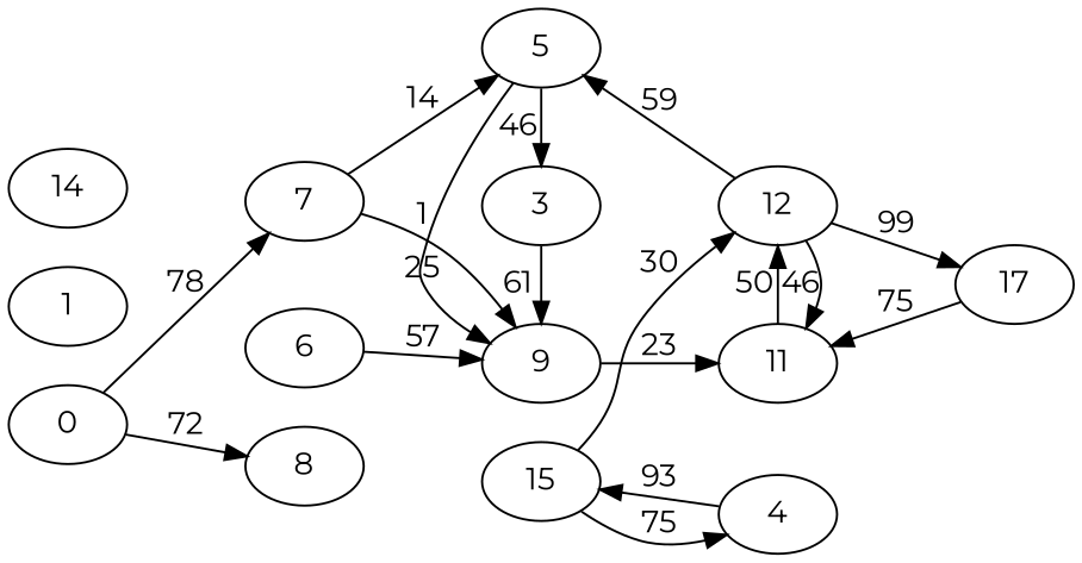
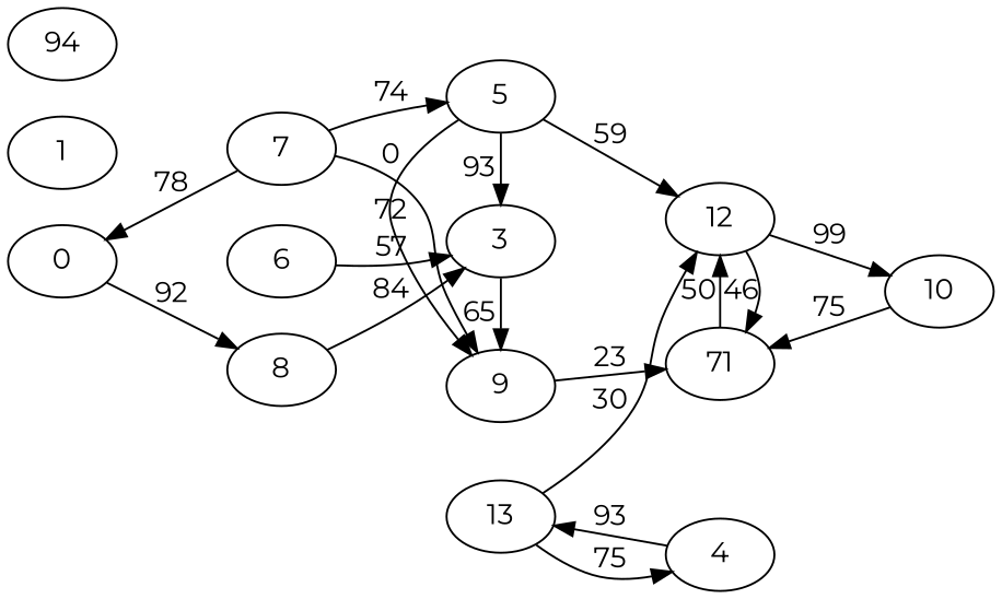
  digraph {
    fontname=Montserrat
    rankdir=LR
    ranksep=equally
    node [fontname=Montserrat]
    edge [fontname=Montserrat]
    0
    7
    8
    9
    5
    3
-   11
+   11 [label=71]
    12
-   10 [label=17]
+   10
    1
    4
-   13 [label=15]
+   13
    6
-   14
+   14 [label=94]
    subgraph sub_1 {
      rank=same
      0
    }
    subgraph sub_2 {
      rank=same
      7
      8
    }
    subgraph sub_3 {
      rank=same
      9
      5
      3
    }
    subgraph sub_4 {
      rank=same
      11
      12
    }
    subgraph sub_5 {
      rank=same
      10
    }
    subgraph sub_6 {
      rank=same
    }
    subgraph sub_7 {
      rank=same
      1
    }
    subgraph sub_8 {
      rank=same
      4
    }
    subgraph sub_9 {
      rank=same
      13
    }
    subgraph sub_10 {
      rank=same
    }
    subgraph sub_11 {
      rank=same
      6
    }
    subgraph sub_12 {
      rank=same
    }
    subgraph sub_13 {
      rank=same
      14
    }
-   0 -> 7 [label=78]
-   0 -> 8 [label=72]
-   7 -> 9 [label=1]
-   7 -> 5 [label=14]
+   7 -> 0 [label=78]
+   0 -> 8 [label=92]
+   7 -> 9 [label=0]
+   7 -> 5 [label=74]
+   8 -> 3 [label=84]
    9 -> 11 [label=23]
-   5 -> 9 [label=25]
-   5 -> 3 [label=46]
-   12 -> 5 [label=59]
-   3 -> 9 [label=61]
+   5 -> 9 [label=72]
+   5 -> 3 [label=93]
+   5 -> 12 [label=59]
+   3 -> 9 [label=65]
    11 -> 12 [label=50]
    12 -> 11 [label=46]
    12 -> 10 [label=99]
    10 -> 11 [label=75]
    4 -> 13 [label=93]
    13 -> 12 [label=30]
    13 -> 4 [label=75]
-   6 -> 9 [label=57]
+   6 -> 3 [label=57]
  }
